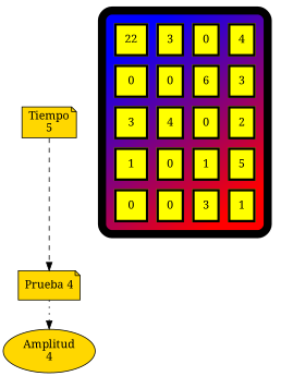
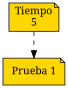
  digraph {
    fontname="Noto Serif"
    node [fillcolor=gold fontcolor="#000000" fontname="Noto Serif" shape=note style=filled]
    edge [fontname="Noto Serif"]
-   n1 [label="Prueba 4"]
+   n1 [label=" Prueba 1 "]
    n2 [label="Tiempo\n5"]
-   n3 [label="Amplitud\n4" shape=ellipse]
-   n4 [label=< <TABLE border="10" cellspacing="10" cellpadding="10" style="rounded" bgcolor="blue:red" gradientangle="315">             <TR><TD border="3"  bgcolor="yellow" gradientangle="315">22</TD> <TD border="3"  bgcolor="yellow" gradientangle="315">3</TD> <TD border="3"  bgcolor="yellow" gradientangle="315">0</TD> <TD border="3"  bgcolor="yellow" gradientangle="315">4</TD> </TR> <TR><TD border="3"  bgcolor="yellow" gradientangle="315">0</TD> <TD border="3"  bgcolor="yellow" gradientangle="315">0</TD> <TD border="3"  bgcolor="yellow" gradientangle="315">6</TD> <TD border="3"  bgcolor="yellow" gradientangle="315">3</TD> </TR> <TR><TD border="3"  bgcolor="yellow" gradientangle="315">3</TD> <TD border="3"  bgcolor="yellow" gradientangle="315">4</TD> <TD border="3"  bgcolor="yellow" gradientangle="315">0</TD> <TD border="3"  bgcolor="yellow" gradientangle="315">2</TD> </TR> <TR><TD border="3"  bgcolor="yellow" gradientangle="315">1</TD> <TD border="3"  bgcolor="yellow" gradientangle="315">0</TD> <TD border="3"  bgcolor="yellow" gradientangle="315">1</TD> <TD border="3"  bgcolor="yellow" gradientangle="315">5</TD> </TR> <TR><TD border="3"  bgcolor="yellow" gradientangle="315">0</TD> <TD border="3"  bgcolor="yellow" gradientangle="315">0</TD> <TD border="3"  bgcolor="yellow" gradientangle="315">3</TD> <TD border="3"  bgcolor="yellow" gradientangle="315">1</TD>  </TR></TABLE>> shape=none fillcolor="" fontcolor="" style=""]
    subgraph sub_1 {
      n1
      n2
-     n3
    }
-   n1 -> n3 [style=dotted]
    n2 -> n1 [style=dashed]
  }
